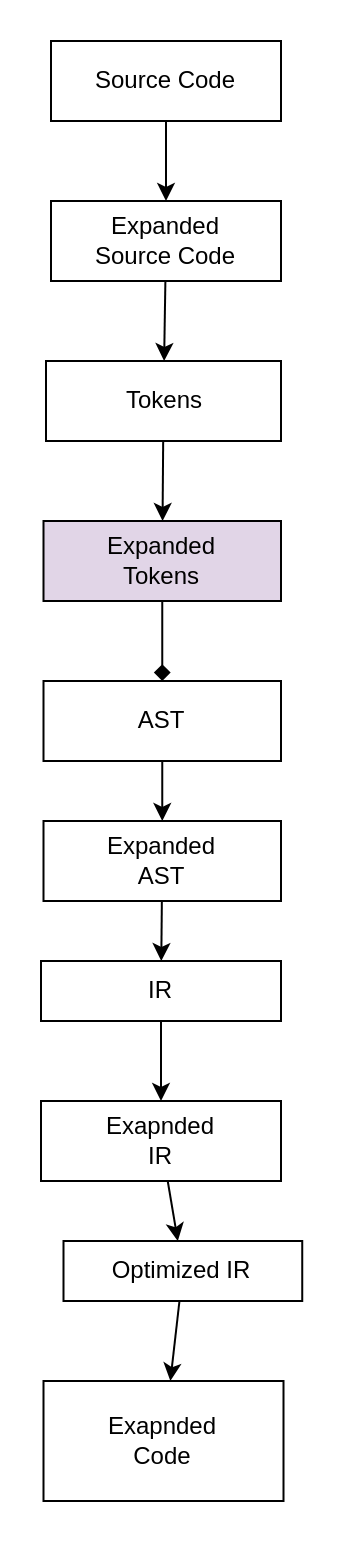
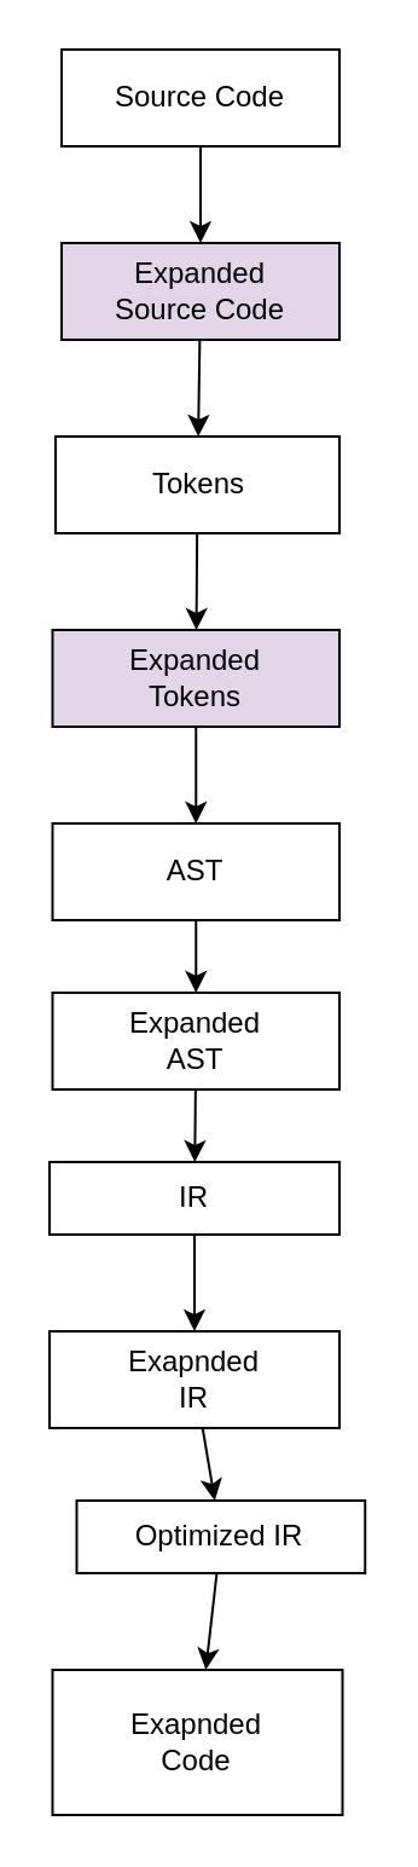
  <mxCell id="0" />
  <mxCell id="1" parent="0" />
  <mxCell id="2" value="Source Code" style="rounded=0;whiteSpace=wrap;html=1;" vertex="1" parent="1"><mxGeometry x="25" y="20" width="115" height="40" as="geometry" /></mxCell>
- <mxCell id="3" value="Expanded &lt;br&gt;Source Code" style="rounded=0;whiteSpace=wrap;html=1;" vertex="1" parent="1"><mxGeometry x="25" y="100" width="115" height="40" as="geometry" /></mxCell>
+ <mxCell id="3" value="Expanded &lt;br&gt;Source Code" style="rounded=0;whiteSpace=wrap;html=1;fillColor=#e1d5e7;" vertex="1" parent="1"><mxGeometry x="25" y="100" width="115" height="40" as="geometry" /></mxCell>
  <mxCell id="4" value="Tokens" style="rounded=0;whiteSpace=wrap;html=1;" vertex="1" parent="1"><mxGeometry x="22.5" y="180" width="117.5" height="40" as="geometry" /></mxCell>
  <mxCell id="5" value="Expanded &lt;br&gt;Tokens" style="rounded=0;whiteSpace=wrap;html=1;fillColor=#e1d5e7;" vertex="1" parent="1"><mxGeometry x="21.25" y="260" width="118.75" height="40" as="geometry" /></mxCell>
  <mxCell id="6" value="" style="endArrow=classic;html=1;rounded=0;" edge="1" parent="1" source="2" target="3"><mxGeometry width="50" height="50" relative="1" as="geometry"><mxPoint x="-195" y="190" as="sourcePoint" /><mxPoint x="-145" y="140" as="targetPoint" /></mxGeometry></mxCell>
  <mxCell id="7" value="" style="endArrow=classic;html=1;rounded=0;" edge="1" parent="1" source="3" target="4"><mxGeometry width="50" height="50" relative="1" as="geometry"><mxPoint x="185" y="300" as="sourcePoint" /><mxPoint x="235" y="250" as="targetPoint" /></mxGeometry></mxCell>
  <mxCell id="8" value="" style="endArrow=classic;html=1;rounded=0;" edge="1" parent="1" source="4" target="5"><mxGeometry width="50" height="50" relative="1" as="geometry"><mxPoint x="115" y="180" as="sourcePoint" /><mxPoint x="75" y="-80" as="targetPoint" /></mxGeometry></mxCell>
  <mxCell id="9" value="AST" style="rounded=0;whiteSpace=wrap;html=1;" vertex="1" parent="1"><mxGeometry x="21.25" y="340" width="118.75" height="40" as="geometry" /></mxCell>
- <mxCell id="10" value="" style="endArrow=diamond;html=1;rounded=0;" edge="1" parent="1" source="5" target="9"><mxGeometry width="50" height="50" relative="1" as="geometry"><mxPoint x="175" y="550" as="sourcePoint" /><mxPoint x="225" y="500" as="targetPoint" /></mxGeometry></mxCell>
+ <mxCell id="10" value="" style="endArrow=classic;html=1;rounded=0;" edge="1" parent="1" source="5" target="9"><mxGeometry width="50" height="50" relative="1" as="geometry"><mxPoint x="175" y="550" as="sourcePoint" /><mxPoint x="225" y="500" as="targetPoint" /></mxGeometry></mxCell>
  <mxCell id="11" value="Expanded&lt;br&gt;AST" style="rounded=0;whiteSpace=wrap;html=1;" vertex="1" parent="1"><mxGeometry x="21.25" y="410" width="118.75" height="40" as="geometry" /></mxCell>
  <mxCell id="12" value="" style="endArrow=classic;html=1;rounded=0;" edge="1" parent="1" source="9" target="11"><mxGeometry width="50" height="50" relative="1" as="geometry"><mxPoint x="205" y="660" as="sourcePoint" /><mxPoint x="255" y="610" as="targetPoint" /></mxGeometry></mxCell>
  <mxCell id="13" value="IR" style="rounded=0;whiteSpace=wrap;html=1;" vertex="1" parent="1"><mxGeometry x="20" y="480" width="120" height="30" as="geometry" /></mxCell>
  <mxCell id="14" value="Exapnded&lt;br&gt;IR" style="rounded=0;whiteSpace=wrap;html=1;" vertex="1" parent="1"><mxGeometry x="20" y="550" width="120" height="40" as="geometry" /></mxCell>
  <mxCell id="15" value="Optimized IR" style="rounded=0;whiteSpace=wrap;html=1;" vertex="1" parent="1"><mxGeometry x="31.25" y="620" width="119.37" height="30" as="geometry" /></mxCell>
  <mxCell id="16" value="Exapnded&lt;br&gt;Code" style="rounded=0;whiteSpace=wrap;html=1;" vertex="1" parent="1"><mxGeometry x="21.25" y="690" width="120" height="60" as="geometry" /></mxCell>
  <mxCell id="17" value="" style="endArrow=classic;html=1;rounded=0;" edge="1" parent="1" source="11" target="13"><mxGeometry width="50" height="50" relative="1" as="geometry"><mxPoint x="140" y="640" as="sourcePoint" /><mxPoint x="190" y="590" as="targetPoint" /></mxGeometry></mxCell>
  <mxCell id="18" value="" style="endArrow=classic;html=1;rounded=0;" edge="1" parent="1" source="13" target="14"><mxGeometry width="50" height="50" relative="1" as="geometry"><mxPoint x="140" y="640" as="sourcePoint" /><mxPoint x="190" y="590" as="targetPoint" /></mxGeometry></mxCell>
  <mxCell id="19" value="" style="endArrow=classic;html=1;rounded=0;" edge="1" parent="1" source="14" target="15"><mxGeometry width="50" height="50" relative="1" as="geometry"><mxPoint x="170" y="590" as="sourcePoint" /><mxPoint x="220" y="540" as="targetPoint" /></mxGeometry></mxCell>
  <mxCell id="20" value="" style="endArrow=classic;html=1;rounded=0;" edge="1" parent="1" source="15" target="16"><mxGeometry width="50" height="50" relative="1" as="geometry"><mxPoint x="110" y="660" as="sourcePoint" /><mxPoint x="160" y="610" as="targetPoint" /></mxGeometry></mxCell>
